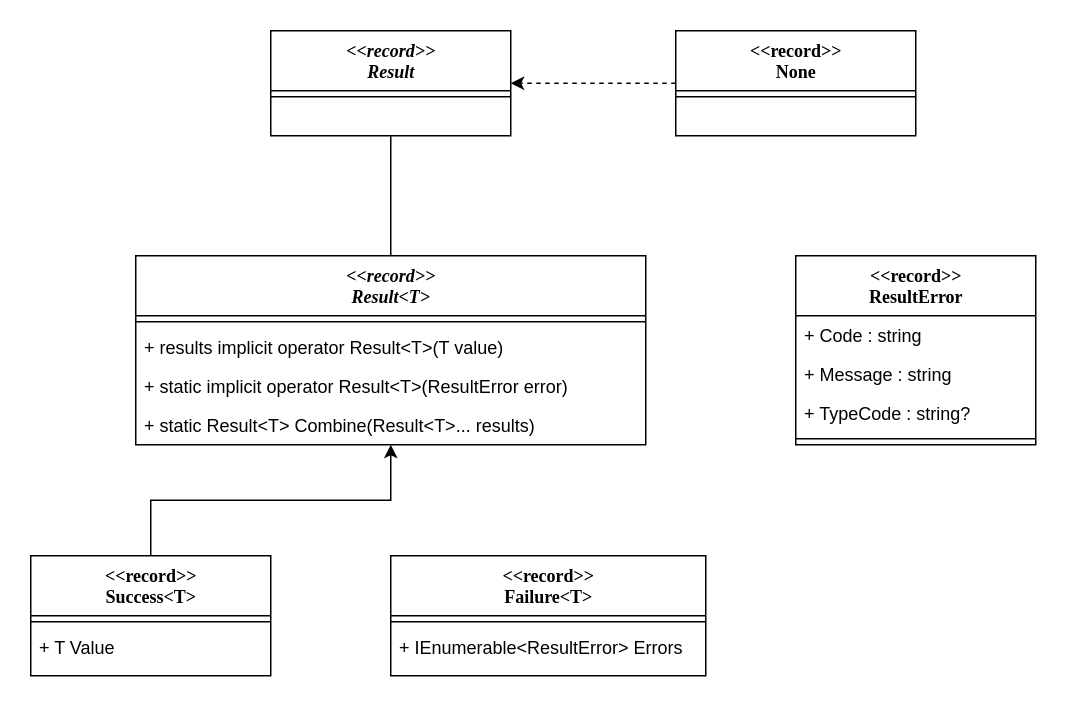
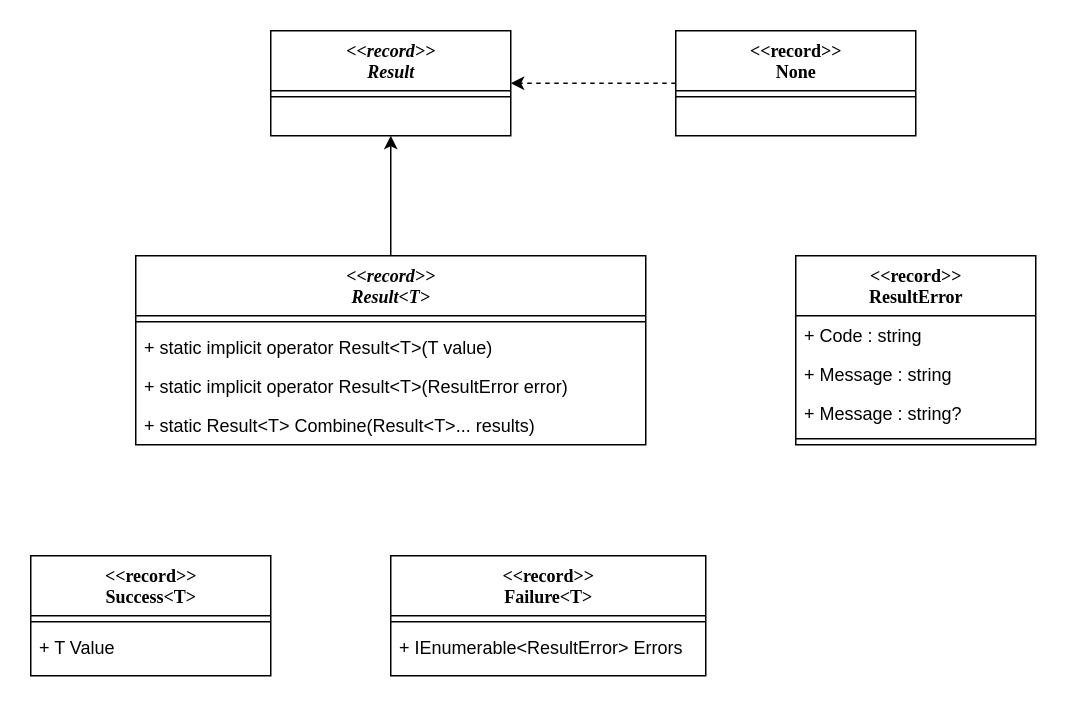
  <mxCell id="0" />
  <mxCell id="1" parent="0" />
  <mxCell id="2" value="&lt;div&gt;&lt;i&gt;&amp;lt;&amp;lt;record&amp;gt;&amp;gt;&lt;/i&gt;&lt;/div&gt;&lt;i&gt;Result&lt;/i&gt;" style="swimlane;html=1;fontStyle=1;align=center;verticalAlign=top;childLayout=stackLayout;horizontal=1;startSize=40;horizontalStack=0;resizeParent=1;resizeLast=0;collapsible=1;marginBottom=0;swimlaneFillColor=#ffffff;rounded=0;shadow=0;comic=0;labelBackgroundColor=none;strokeWidth=1;fillColor=none;fontFamily=Verdana;fontSize=12" parent="1" vertex="1"><mxGeometry x="180" y="20" width="160" height="70" as="geometry" /></mxCell>
  <mxCell id="3" value="" style="line;html=1;strokeWidth=1;fillColor=none;align=left;verticalAlign=middle;spacingTop=-1;spacingLeft=3;spacingRight=3;rotatable=0;labelPosition=right;points=[];portConstraint=eastwest;" parent="2" vertex="1"><mxGeometry y="40" width="160" height="8" as="geometry" /></mxCell>
- <mxCell id="4" style="edgeStyle=orthogonalEdgeStyle;rounded=0;orthogonalLoop=1;jettySize=auto;html=1;endArrow=none;" parent="1" source="5" target="2" edge="1"><mxGeometry relative="1" as="geometry" /></mxCell>
+ <mxCell id="4" style="edgeStyle=orthogonalEdgeStyle;rounded=0;orthogonalLoop=1;jettySize=auto;html=1;" parent="1" source="5" target="2" edge="1"><mxGeometry relative="1" as="geometry" /></mxCell>
  <mxCell id="5" value="&lt;div&gt;&lt;i&gt;&amp;lt;&amp;lt;record&amp;gt;&amp;gt;&lt;/i&gt;&lt;/div&gt;&lt;i&gt;Result&amp;lt;T&amp;gt;&lt;/i&gt;" style="swimlane;html=1;fontStyle=1;align=center;verticalAlign=top;childLayout=stackLayout;horizontal=1;startSize=40;horizontalStack=0;resizeParent=1;resizeLast=0;collapsible=1;marginBottom=0;swimlaneFillColor=#ffffff;rounded=0;shadow=0;comic=0;labelBackgroundColor=none;strokeWidth=1;fillColor=none;fontFamily=Verdana;fontSize=12" parent="1" vertex="1"><mxGeometry x="90" y="170" width="340" height="126" as="geometry" /></mxCell>
  <mxCell id="6" value="" style="line;html=1;strokeWidth=1;fillColor=none;align=left;verticalAlign=middle;spacingTop=-1;spacingLeft=3;spacingRight=3;rotatable=0;labelPosition=right;points=[];portConstraint=eastwest;" parent="5" vertex="1"><mxGeometry y="40" width="340" height="8" as="geometry" /></mxCell>
- <mxCell id="7" value="&lt;div&gt;+ results implicit operator Result&amp;lt;T&amp;gt;(T value)&lt;/div&gt;&lt;div&gt;&lt;br&gt;&lt;/div&gt;" style="text;html=1;strokeColor=none;fillColor=none;align=left;verticalAlign=top;spacingLeft=4;spacingRight=4;whiteSpace=wrap;overflow=hidden;rotatable=0;points=[[0,0.5],[1,0.5]];portConstraint=eastwest;" parent="5" vertex="1"><mxGeometry y="48" width="340" height="26" as="geometry" /></mxCell>
+ <mxCell id="7" value="&lt;div&gt;+ static implicit operator Result&amp;lt;T&amp;gt;(T value)&lt;/div&gt;&lt;div&gt;&lt;br&gt;&lt;/div&gt;" style="text;html=1;strokeColor=none;fillColor=none;align=left;verticalAlign=top;spacingLeft=4;spacingRight=4;whiteSpace=wrap;overflow=hidden;rotatable=0;points=[[0,0.5],[1,0.5]];portConstraint=eastwest;" parent="5" vertex="1"><mxGeometry y="48" width="340" height="26" as="geometry" /></mxCell>
  <mxCell id="8" value="&lt;div&gt;+ static implicit operator Result&amp;lt;T&amp;gt;(ResultError error)&lt;/div&gt;&lt;div&gt;&lt;br&gt;&lt;/div&gt;" style="text;html=1;strokeColor=none;fillColor=none;align=left;verticalAlign=top;spacingLeft=4;spacingRight=4;whiteSpace=wrap;overflow=hidden;rotatable=0;points=[[0,0.5],[1,0.5]];portConstraint=eastwest;" parent="5" vertex="1"><mxGeometry y="74" width="340" height="26" as="geometry" /></mxCell>
  <mxCell id="9" value="&lt;div&gt;+ static Result&amp;lt;T&amp;gt; Combine(Result&amp;lt;T&amp;gt;... results)&lt;/div&gt;" style="text;html=1;strokeColor=none;fillColor=none;align=left;verticalAlign=top;spacingLeft=4;spacingRight=4;whiteSpace=wrap;overflow=hidden;rotatable=0;points=[[0,0.5],[1,0.5]];portConstraint=eastwest;" parent="5" vertex="1"><mxGeometry y="100" width="340" height="26" as="geometry" /></mxCell>
  <mxCell id="10" style="edgeStyle=orthogonalEdgeStyle;rounded=0;orthogonalLoop=1;jettySize=auto;html=1;dashed=1;" parent="1" source="11" target="2" edge="1"><mxGeometry relative="1" as="geometry" /></mxCell>
  <mxCell id="11" value="&lt;div&gt;&amp;lt;&amp;lt;record&amp;gt;&amp;gt;&lt;/div&gt;None" style="swimlane;html=1;fontStyle=1;align=center;verticalAlign=top;childLayout=stackLayout;horizontal=1;startSize=40;horizontalStack=0;resizeParent=1;resizeLast=0;collapsible=1;marginBottom=0;swimlaneFillColor=#ffffff;rounded=0;shadow=0;comic=0;labelBackgroundColor=none;strokeWidth=1;fillColor=none;fontFamily=Verdana;fontSize=12" parent="1" vertex="1"><mxGeometry x="450" y="20" width="160" height="70" as="geometry" /></mxCell>
  <mxCell id="12" value="" style="line;html=1;strokeWidth=1;fillColor=none;align=left;verticalAlign=middle;spacingTop=-1;spacingLeft=3;spacingRight=3;rotatable=0;labelPosition=right;points=[];portConstraint=eastwest;" parent="11" vertex="1"><mxGeometry y="40" width="160" height="8" as="geometry" /></mxCell>
  <mxCell id="13" value="&lt;div&gt;&amp;lt;&amp;lt;record&amp;gt;&amp;gt;&lt;/div&gt;ResultError" style="swimlane;html=1;fontStyle=1;align=center;verticalAlign=top;childLayout=stackLayout;horizontal=1;startSize=40;horizontalStack=0;resizeParent=1;resizeLast=0;collapsible=1;marginBottom=0;swimlaneFillColor=#ffffff;rounded=0;shadow=0;comic=0;labelBackgroundColor=none;strokeWidth=1;fillColor=none;fontFamily=Verdana;fontSize=12" parent="1" vertex="1"><mxGeometry x="530" y="170" width="160" height="126" as="geometry" /></mxCell>
  <mxCell id="14" value="+ Code : string" style="text;html=1;strokeColor=none;fillColor=none;align=left;verticalAlign=top;spacingLeft=4;spacingRight=4;whiteSpace=wrap;overflow=hidden;rotatable=0;points=[[0,0.5],[1,0.5]];portConstraint=eastwest;" parent="13" vertex="1"><mxGeometry y="40" width="160" height="26" as="geometry" /></mxCell>
  <mxCell id="15" value="+ Message : string" style="text;html=1;strokeColor=none;fillColor=none;align=left;verticalAlign=top;spacingLeft=4;spacingRight=4;whiteSpace=wrap;overflow=hidden;rotatable=0;points=[[0,0.5],[1,0.5]];portConstraint=eastwest;" parent="13" vertex="1"><mxGeometry y="66" width="160" height="26" as="geometry" /></mxCell>
- <mxCell id="16" value="+ TypeCode : string?" style="text;html=1;strokeColor=none;fillColor=none;align=left;verticalAlign=top;spacingLeft=4;spacingRight=4;whiteSpace=wrap;overflow=hidden;rotatable=0;points=[[0,0.5],[1,0.5]];portConstraint=eastwest;" parent="13" vertex="1"><mxGeometry y="92" width="160" height="26" as="geometry" /></mxCell>
+ <mxCell id="16" value="+ Message : string?" style="text;html=1;strokeColor=none;fillColor=none;align=left;verticalAlign=top;spacingLeft=4;spacingRight=4;whiteSpace=wrap;overflow=hidden;rotatable=0;points=[[0,0.5],[1,0.5]];portConstraint=eastwest;" parent="13" vertex="1"><mxGeometry y="92" width="160" height="26" as="geometry" /></mxCell>
  <mxCell id="17" value="" style="line;html=1;strokeWidth=1;fillColor=none;align=left;verticalAlign=middle;spacingTop=-1;spacingLeft=3;spacingRight=3;rotatable=0;labelPosition=right;points=[];portConstraint=eastwest;" parent="13" vertex="1"><mxGeometry y="118" width="160" height="8" as="geometry" /></mxCell>
  <mxCell id="18" value="&lt;div&gt;&amp;lt;&amp;lt;record&amp;gt;&amp;gt;&lt;/div&gt;Failure&amp;lt;T&amp;gt;" style="swimlane;html=1;fontStyle=1;align=center;verticalAlign=top;childLayout=stackLayout;horizontal=1;startSize=40;horizontalStack=0;resizeParent=1;resizeLast=0;collapsible=1;marginBottom=0;swimlaneFillColor=#ffffff;rounded=0;shadow=0;comic=0;labelBackgroundColor=none;strokeWidth=1;fillColor=none;fontFamily=Verdana;fontSize=12" parent="1" vertex="1"><mxGeometry x="260" y="370" width="210" height="80" as="geometry" /></mxCell>
  <mxCell id="19" value="" style="line;html=1;strokeWidth=1;fillColor=none;align=left;verticalAlign=middle;spacingTop=-1;spacingLeft=3;spacingRight=3;rotatable=0;labelPosition=right;points=[];portConstraint=eastwest;" parent="18" vertex="1"><mxGeometry y="40" width="210" height="8" as="geometry" /></mxCell>
  <mxCell id="20" value="&lt;div&gt;+ IEnumerable&amp;lt;ResultError&amp;gt; Errors&lt;/div&gt;" style="text;html=1;strokeColor=none;fillColor=none;align=left;verticalAlign=top;spacingLeft=4;spacingRight=4;whiteSpace=wrap;overflow=hidden;rotatable=0;points=[[0,0.5],[1,0.5]];portConstraint=eastwest;" parent="18" vertex="1"><mxGeometry y="48" width="210" height="26" as="geometry" /></mxCell>
- <mxCell id="21" style="edgeStyle=orthogonalEdgeStyle;rounded=0;orthogonalLoop=1;jettySize=auto;html=1;" parent="1" source="22" target="5" edge="1"><mxGeometry relative="1" as="geometry" /></mxCell>
  <mxCell id="22" value="&lt;div&gt;&amp;lt;&amp;lt;record&amp;gt;&amp;gt;&lt;/div&gt;Success&amp;lt;T&amp;gt;" style="swimlane;html=1;fontStyle=1;align=center;verticalAlign=top;childLayout=stackLayout;horizontal=1;startSize=40;horizontalStack=0;resizeParent=1;resizeLast=0;collapsible=1;marginBottom=0;swimlaneFillColor=#ffffff;rounded=0;shadow=0;comic=0;labelBackgroundColor=none;strokeWidth=1;fillColor=none;fontFamily=Verdana;fontSize=12" parent="1" vertex="1"><mxGeometry x="20" y="370" width="160" height="80" as="geometry" /></mxCell>
  <mxCell id="23" value="" style="line;html=1;strokeWidth=1;fillColor=none;align=left;verticalAlign=middle;spacingTop=-1;spacingLeft=3;spacingRight=3;rotatable=0;labelPosition=right;points=[];portConstraint=eastwest;" parent="22" vertex="1"><mxGeometry y="40" width="160" height="8" as="geometry" /></mxCell>
  <mxCell id="24" value="&lt;div&gt;+ T Value&lt;/div&gt;" style="text;html=1;strokeColor=none;fillColor=none;align=left;verticalAlign=top;spacingLeft=4;spacingRight=4;whiteSpace=wrap;overflow=hidden;rotatable=0;points=[[0,0.5],[1,0.5]];portConstraint=eastwest;" parent="22" vertex="1"><mxGeometry y="48" width="160" height="26" as="geometry" /></mxCell>
